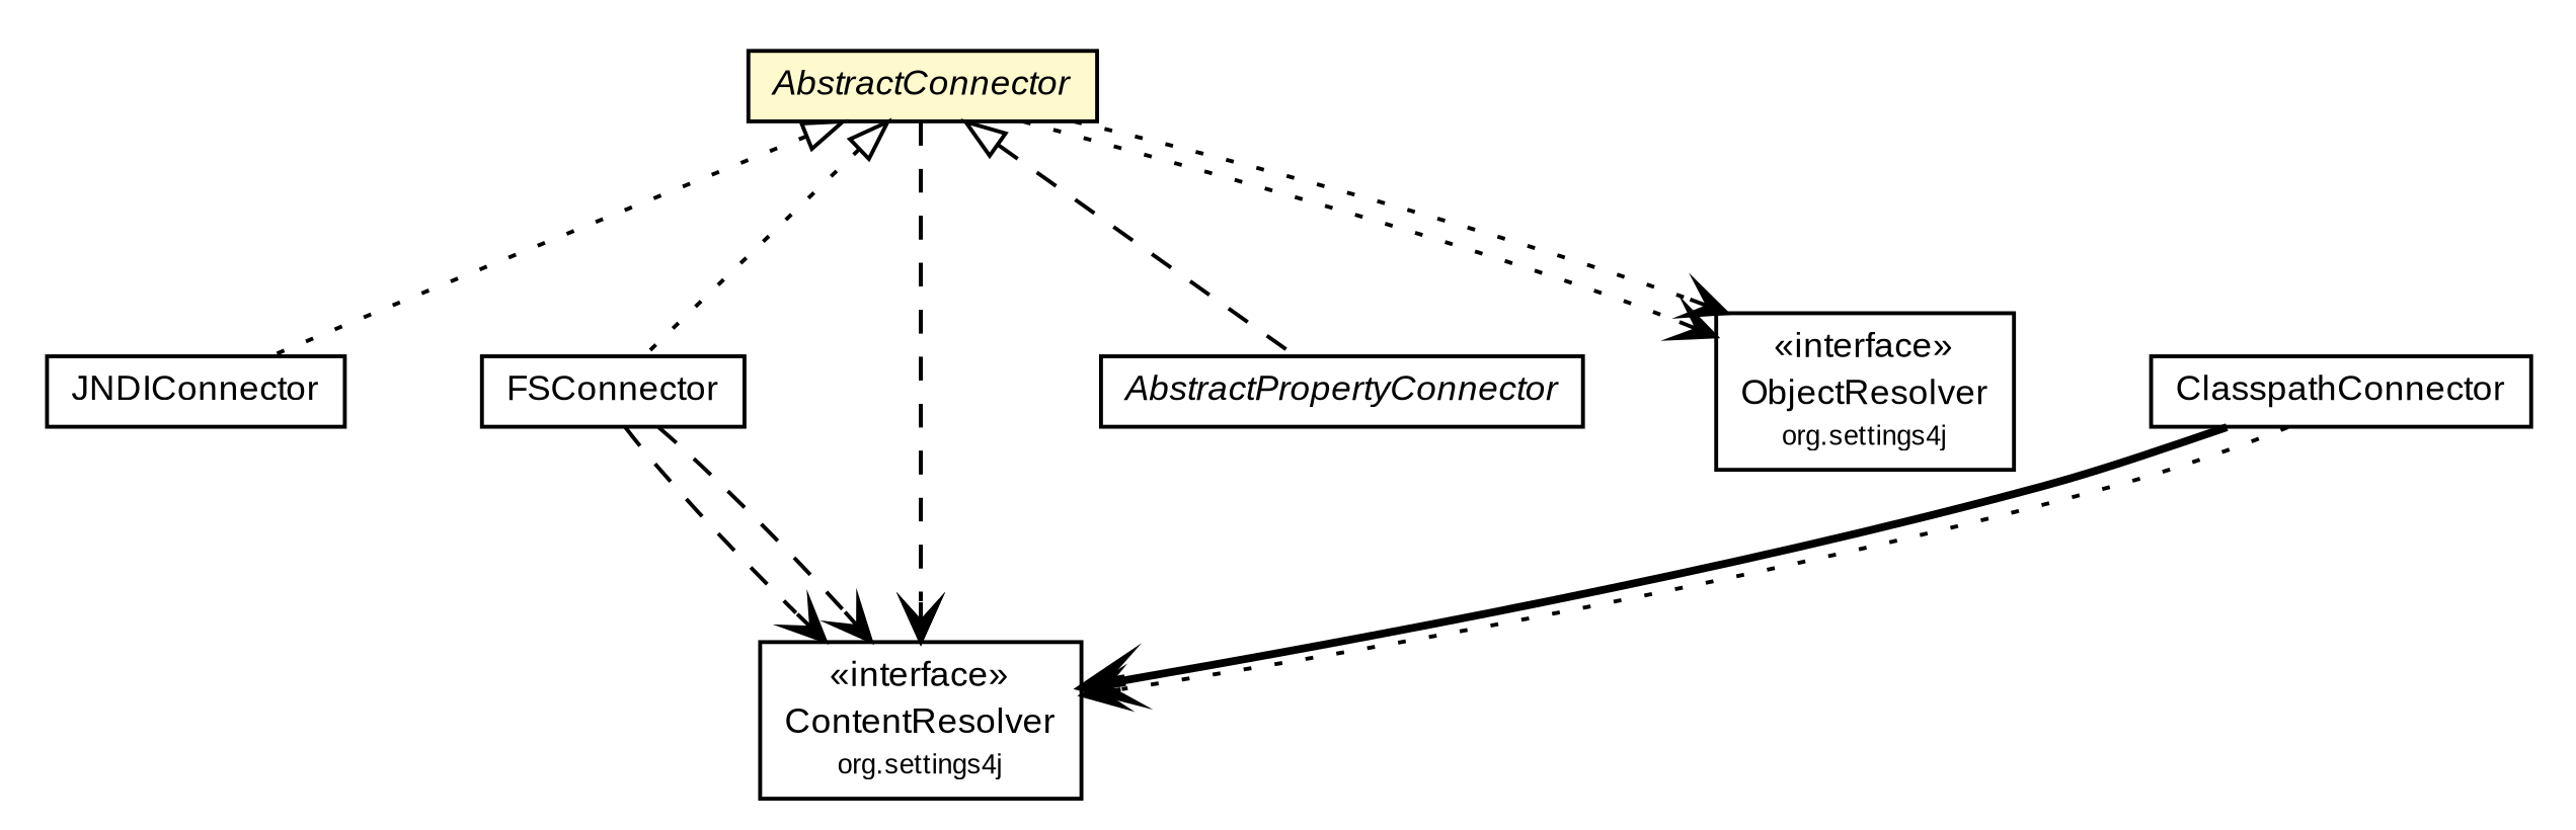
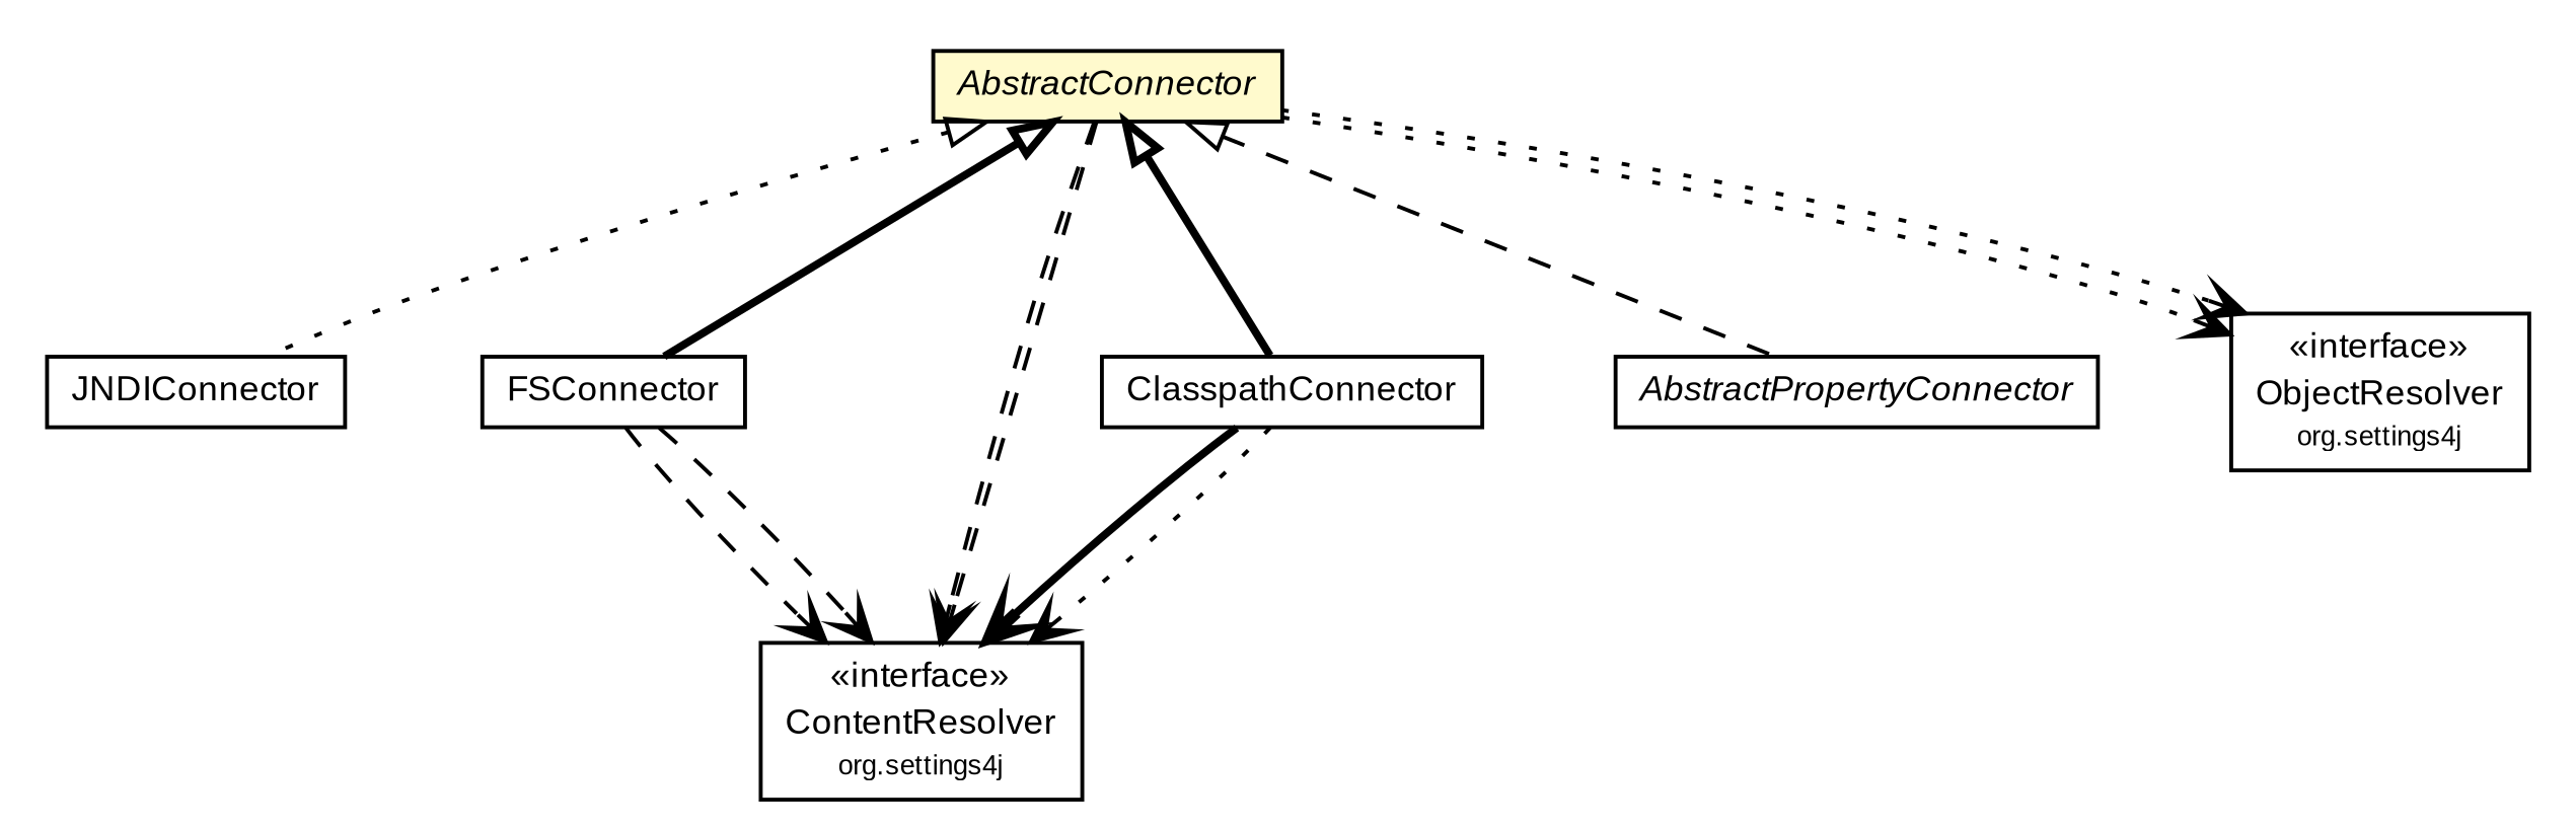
  digraph {
    nodesep=0.25
    ranksep=0.5
    node [fontcolor=black fontname=arial fontsize=9.0 shape=plaintext]
    edge [arrowhead=open color=black fontcolor=black fontname=arial fontsize=10.0 headport=p labelfontname=arial labelfontsize=10 style=dashed tailport=p]
    n1 [label=<<table title="org.settings4j.connector.JNDIConnector" border="0" cellborder="1" cellspacing="0" cellpadding="2" port="p" href="./JNDIConnector.html"> 		<tr><td><table border="0" cellspacing="0" cellpadding="1"> <tr><td align="center" balign="center"> JNDIConnector </td></tr> 		</table></td></tr> 		</table>>]
    n2 [label=<<table title="org.settings4j.connector.FSConnector" border="0" cellborder="1" cellspacing="0" cellpadding="2" port="p" href="./FSConnector.html"> 		<tr><td><table border="0" cellspacing="0" cellpadding="1"> <tr><td align="center" balign="center"> FSConnector </td></tr> 		</table></td></tr> 		</table>>]
    n3 [label=<<table title="org.settings4j.ContentResolver" border="0" cellborder="1" cellspacing="0" cellpadding="2" port="p" href="../ContentResolver.html"> 		<tr><td><table border="0" cellspacing="0" cellpadding="1"> <tr><td align="center" balign="center"> &#171;interface&#187; </td></tr> <tr><td align="center" balign="center"> ContentResolver </td></tr> <tr><td align="center" balign="center"><font point-size="7.0"> org.settings4j </font></td></tr> 		</table></td></tr> 		</table>>]
    n4 [label=<<table title="org.settings4j.connector.ClasspathConnector" border="0" cellborder="1" cellspacing="0" cellpadding="2" port="p" href="./ClasspathConnector.html"> 		<tr><td><table border="0" cellspacing="0" cellpadding="1"> <tr><td align="center" balign="center"> ClasspathConnector </td></tr> 		</table></td></tr> 		</table>>]
    n5 [label=<<table title="org.settings4j.connector.AbstractPropertyConnector" border="0" cellborder="1" cellspacing="0" cellpadding="2" port="p" href="./AbstractPropertyConnector.html"> 		<tr><td><table border="0" cellspacing="0" cellpadding="1"> <tr><td align="center" balign="center"><font face="arial italic"> AbstractPropertyConnector </font></td></tr> 		</table></td></tr> 		</table>>]
    n6 [label=<<table title="org.settings4j.connector.AbstractConnector" border="0" cellborder="1" cellspacing="0" cellpadding="2" port="p" bgcolor="lemonChiffon" href="./AbstractConnector.html"> 		<tr><td><table border="0" cellspacing="0" cellpadding="1"> <tr><td align="center" balign="center"><font face="arial italic"> AbstractConnector </font></td></tr> 		</table></td></tr> 		</table>>]
    n7 [label=<<table title="org.settings4j.ObjectResolver" border="0" cellborder="1" cellspacing="0" cellpadding="2" port="p" href="../ObjectResolver.html"> 		<tr><td><table border="0" cellspacing="0" cellpadding="1"> <tr><td align="center" balign="center"> &#171;interface&#187; </td></tr> <tr><td align="center" balign="center"> ObjectResolver </td></tr> <tr><td align="center" balign="center"><font point-size="7.0"> org.settings4j </font></td></tr> 		</table></td></tr> 		</table>>]
    n2 -> n3
    n2 -> n3
    n4 -> n3 [style=bold]
    n4 -> n3 [style=dotted]
    n6 -> n1 [arrowtail=empty dir=back fontsize=10 style=dotted arrowhead="" color="" fontcolor=""]
-   n6 -> n2 [arrowtail=empty dir=back fontsize=10 style=dotted arrowhead="" color="" fontcolor=""]
+   n6 -> n2 [arrowtail=empty dir=back fontsize=10 style=bold arrowhead="" color="" fontcolor=""]
    n6 -> n3
    n6 -> n3
+   n6 -> n4 [arrowtail=empty dir=back fontsize=10 style=bold arrowhead="" color="" fontcolor=""]
    n6 -> n5 [arrowtail=empty dir=back fontsize=10 arrowhead="" color="" fontcolor=""]
    n6 -> n7 [style=dotted]
    n6 -> n7 [style=dotted]
  }
